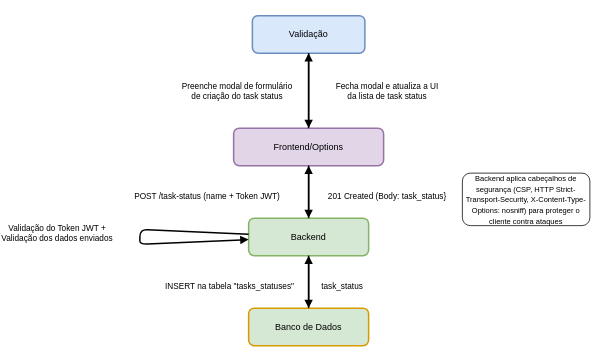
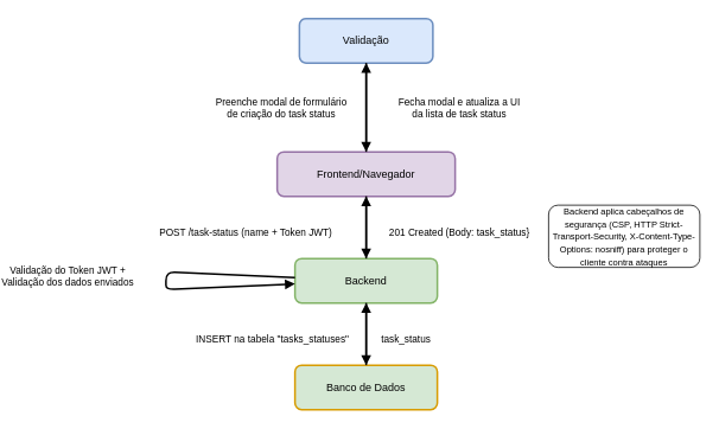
  <mxCell id="0" />
  <mxCell id="1" parent="0" />
  <mxCell id="2" value="Validação" style="rounded=1;whiteSpace=wrap;html=1;strokeWidth=2;fillColor=#dae8fc;strokeColor=#6c8ebf;" parent="1" vertex="1"><mxGeometry x="170" y="20" width="150" height="50" as="geometry" /></mxCell>
- <mxCell id="3" value="Frontend/Options" style="rounded=1;whiteSpace=wrap;html=1;strokeWidth=2;fillColor=#e1d5e7;strokeColor=#9673a6;" parent="1" vertex="1"><mxGeometry x="145" y="170" width="200" height="50" as="geometry" /></mxCell>
+ <mxCell id="3" value="Frontend/Navegador" style="rounded=1;whiteSpace=wrap;html=1;strokeWidth=2;fillColor=#e1d5e7;strokeColor=#9673a6;" parent="1" vertex="1"><mxGeometry x="145" y="170" width="200" height="50" as="geometry" /></mxCell>
  <mxCell id="4" value="Backend" style="rounded=1;whiteSpace=wrap;html=1;strokeWidth=2;fillColor=#d5e8d4;strokeColor=#82b366;" parent="1" vertex="1"><mxGeometry x="165" y="290" width="160" height="50" as="geometry" /></mxCell>
  <mxCell id="5" value="Banco de Dados" style="rounded=1;whiteSpace=wrap;html=1;strokeWidth=2;fillColor=#d5e8d4;strokeColor=#d79b00;" parent="1" vertex="1"><mxGeometry x="165" y="410" width="160" height="50" as="geometry" /></mxCell>
  <mxCell id="6" value="Preenche modal de formulário&#10;de criação do task status" style="endArrow=block;endFill=1;strokeWidth=2;" parent="1" source="2" target="3" edge="1"><mxGeometry y="-95" relative="1" as="geometry"><mxPoint x="310" y="110" as="targetPoint" /><mxPoint as="offset" /></mxGeometry></mxCell>
  <mxCell id="7" value="POST /task-status (name + Token JWT)" style="endArrow=block;endFill=1;strokeWidth=2;" parent="1" source="3" target="4" edge="1"><mxGeometry x="0.143" y="-135" relative="1" as="geometry"><mxPoint x="310" y="160" as="targetPoint" /><mxPoint as="offset" /></mxGeometry></mxCell>
  <mxCell id="8" value="Validação do Token JWT +&#10;Validação dos dados enviados" style="endArrow=block;endFill=1;strokeWidth=2;" parent="1" source="4" target="4" edge="1"><mxGeometry x="-0.032" y="-110" relative="1" as="geometry"><mxPoint x="310" y="210" as="targetPoint" /><Array as="points"><mxPoint x="20" y="320" /></Array><mxPoint as="offset" /></mxGeometry></mxCell>
  <mxCell id="9" value="INSERT na tabela &quot;tasks_statuses&quot;" style="endArrow=block;endFill=1;strokeWidth=2;" parent="1" source="4" target="5" edge="1"><mxGeometry x="0.143" y="-105" relative="1" as="geometry"><mxPoint x="310" y="260" as="targetPoint" /><mxPoint as="offset" /></mxGeometry></mxCell>
  <mxCell id="10" value="task_status" style="endArrow=block;endFill=1;strokeWidth=2;" parent="1" source="5" target="4" edge="1"><mxGeometry x="-0.143" y="-45" relative="1" as="geometry"><mxPoint x="310" y="310" as="targetPoint" /><mxPoint as="offset" /></mxGeometry></mxCell>
  <mxCell id="11" value="201 Created (Body: task_status}" style="endArrow=block;endFill=1;strokeWidth=2;" parent="1" source="4" target="3" edge="1"><mxGeometry x="-0.143" y="-105" relative="1" as="geometry"><mxPoint x="310" y="360" as="targetPoint" /><mxPoint as="offset" /></mxGeometry></mxCell>
  <mxCell id="12" value="Fecha modal e atualiza a UI&#10;da lista de task status" style="endArrow=block;endFill=1;strokeWidth=2;" parent="1" source="3" target="2" edge="1"><mxGeometry y="-105" relative="1" as="geometry"><mxPoint x="310" y="410" as="targetPoint" /><mxPoint as="offset" /></mxGeometry></mxCell>
  <mxCell id="13" value="&lt;font style=&quot;font-size: 10px;&quot;&gt;Backend aplica cabeçalhos de segurança (CSP, HTTP Strict-Transport-Security, X-Content-Type-Options: nosniff) para proteger o cliente contra ataques&lt;/font&gt;" style="rounded=1;whiteSpace=wrap;html=1;" vertex="1" parent="1"><mxGeometry x="450" y="230" width="170" height="70" as="geometry" /></mxCell>
